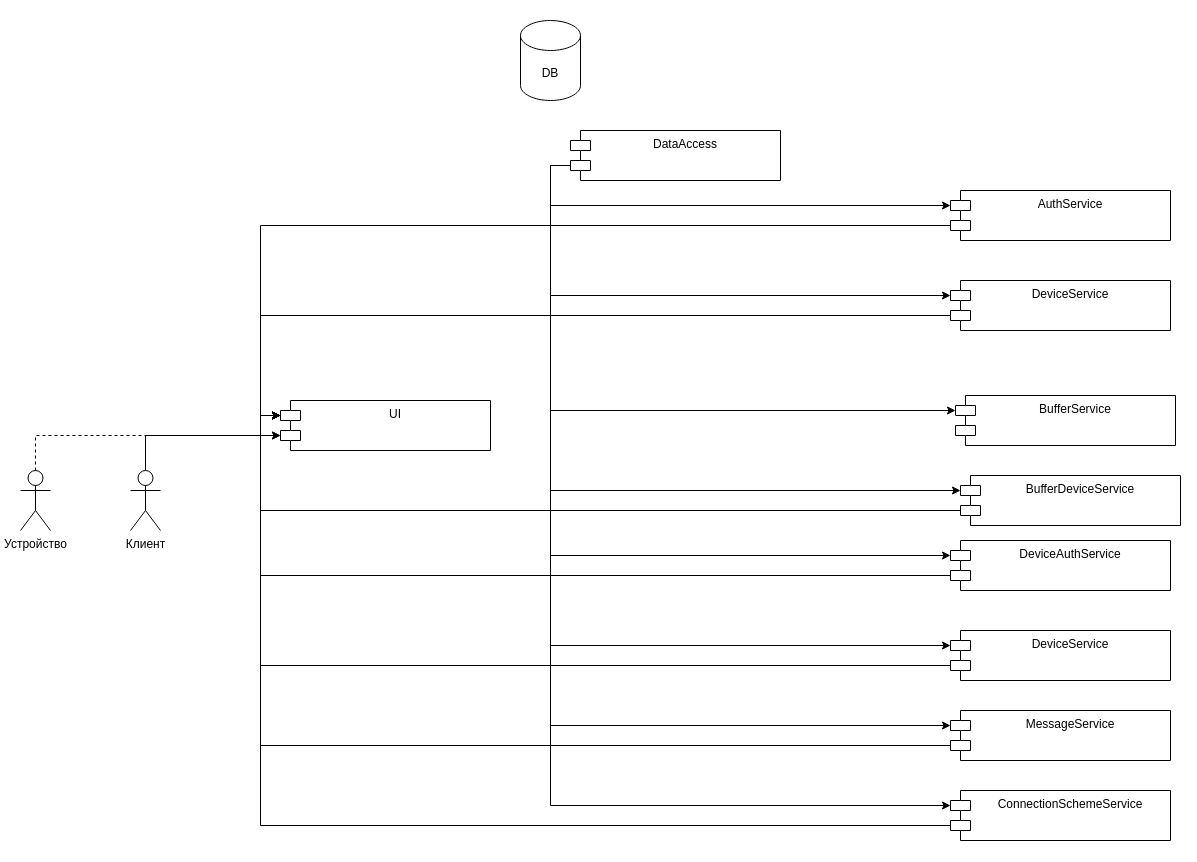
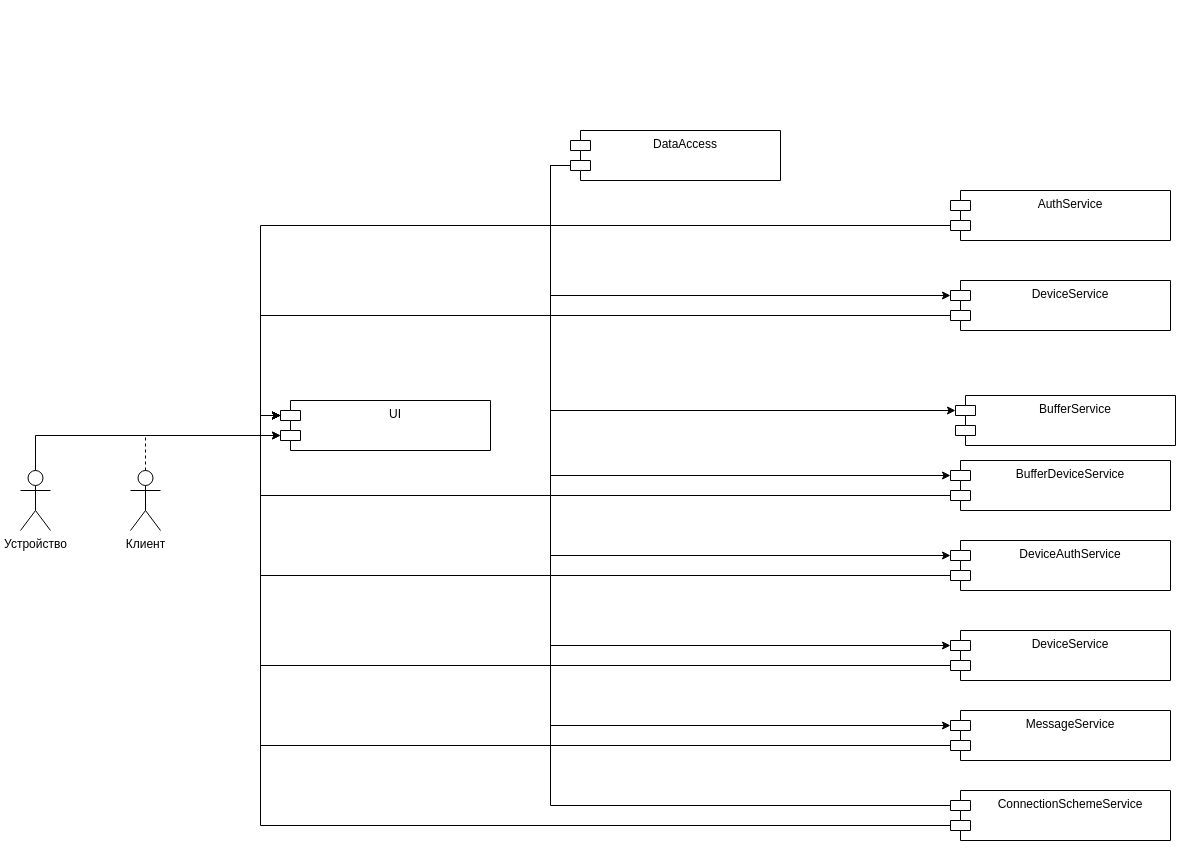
  <mxCell id="0" />
  <mxCell id="1" parent="0" />
  <mxCell id="2" value="DeviceService" style="shape=module;align=left;spacingLeft=20;align=center;verticalAlign=top;whiteSpace=wrap;html=1;" parent="1" vertex="1"><mxGeometry x="950" y="280" width="220" height="50" as="geometry" /></mxCell>
- <mxCell id="3" value="BufferDeviceService" style="shape=module;align=left;spacingLeft=20;align=center;verticalAlign=top;whiteSpace=wrap;html=1;" parent="1" vertex="1"><mxGeometry x="960" y="475" width="220" height="50" as="geometry" /></mxCell>
+ <mxCell id="3" value="BufferDeviceService" style="shape=module;align=left;spacingLeft=20;align=center;verticalAlign=top;whiteSpace=wrap;html=1;" parent="1" vertex="1"><mxGeometry x="950" y="460" width="220" height="50" as="geometry" /></mxCell>
  <mxCell id="4" value="ConnectionSchemeService" style="shape=module;align=left;spacingLeft=20;align=center;verticalAlign=top;whiteSpace=wrap;html=1;" parent="1" vertex="1"><mxGeometry x="950" y="790" width="220" height="50" as="geometry" /></mxCell>
  <mxCell id="5" value="MessageService" style="shape=module;align=left;spacingLeft=20;align=center;verticalAlign=top;whiteSpace=wrap;html=1;" parent="1" vertex="1"><mxGeometry x="950" y="710" width="220" height="50" as="geometry" /></mxCell>
  <mxCell id="6" value="DeviceService&lt;div&gt;&lt;br&gt;&lt;/div&gt;" style="shape=module;align=left;spacingLeft=20;align=center;verticalAlign=top;whiteSpace=wrap;html=1;" parent="1" vertex="1"><mxGeometry x="950" y="630" width="220" height="50" as="geometry" /></mxCell>
  <mxCell id="7" value="DeviceAuthService" style="shape=module;align=left;spacingLeft=20;align=center;verticalAlign=top;whiteSpace=wrap;html=1;" parent="1" vertex="1"><mxGeometry x="950" y="540" width="220" height="50" as="geometry" /></mxCell>
  <mxCell id="8" value="AuthService&lt;div&gt;&lt;span style=&quot;white-space: pre;&quot;&gt;&#09;&lt;/span&gt;&lt;br&gt;&lt;/div&gt;" style="shape=module;align=left;spacingLeft=20;align=center;verticalAlign=top;whiteSpace=wrap;html=1;" parent="1" vertex="1"><mxGeometry x="950" y="190" width="220" height="50" as="geometry" /></mxCell>
  <mxCell id="9" value="BufferService" style="shape=module;align=left;spacingLeft=20;align=center;verticalAlign=top;whiteSpace=wrap;html=1;" parent="1" vertex="1"><mxGeometry x="955" y="395" width="220" height="50" as="geometry" /></mxCell>
- <mxCell id="10" value="DB" style="shape=cylinder3;whiteSpace=wrap;html=1;boundedLbl=1;backgroundOutline=1;size=15;" parent="1" vertex="1"><mxGeometry x="520" y="20" width="60" height="80" as="geometry" /></mxCell>
- <mxCell id="11" style="edgeStyle=orthogonalEdgeStyle;rounded=0;orthogonalLoop=1;jettySize=auto;html=1;exitX=0;exitY=0;exitDx=0;exitDy=35;exitPerimeter=0;entryX=0;entryY=0;entryDx=0;entryDy=15;entryPerimeter=0;" parent="1" source="12" target="8" edge="1"><mxGeometry relative="1" as="geometry"><mxPoint x="1200" y="150" as="targetPoint" /></mxGeometry></mxCell>
  <mxCell id="12" value="DataAccess" style="shape=module;align=left;spacingLeft=20;align=center;verticalAlign=top;whiteSpace=wrap;html=1;" parent="1" vertex="1"><mxGeometry x="570" width="210" height="50" as="geometry" y="130" /></mxCell>
  <mxCell id="13" style="edgeStyle=orthogonalEdgeStyle;rounded=0;orthogonalLoop=1;jettySize=auto;html=1;exitX=0;exitY=0;exitDx=0;exitDy=35;exitPerimeter=0;entryX=0;entryY=0;entryDx=0;entryDy=15;entryPerimeter=0;" parent="1" source="12" target="2" edge="1"><mxGeometry relative="1" as="geometry" /></mxCell>
  <mxCell id="14" style="edgeStyle=orthogonalEdgeStyle;rounded=0;orthogonalLoop=1;jettySize=auto;html=1;exitX=0;exitY=0;exitDx=0;exitDy=35;exitPerimeter=0;entryX=0;entryY=0;entryDx=0;entryDy=15;entryPerimeter=0;" parent="1" source="12" target="9" edge="1"><mxGeometry relative="1" as="geometry" /></mxCell>
  <mxCell id="15" style="edgeStyle=orthogonalEdgeStyle;rounded=0;orthogonalLoop=1;jettySize=auto;html=1;exitX=0;exitY=0;exitDx=0;exitDy=35;exitPerimeter=0;entryX=0;entryY=0;entryDx=0;entryDy=15;entryPerimeter=0;" parent="1" source="12" target="3" edge="1"><mxGeometry relative="1" as="geometry" /></mxCell>
  <mxCell id="16" style="edgeStyle=orthogonalEdgeStyle;rounded=0;orthogonalLoop=1;jettySize=auto;html=1;exitX=0;exitY=0;exitDx=0;exitDy=35;exitPerimeter=0;entryX=0;entryY=0;entryDx=0;entryDy=15;entryPerimeter=0;" parent="1" source="12" target="7" edge="1"><mxGeometry relative="1" as="geometry" /></mxCell>
  <mxCell id="17" style="edgeStyle=orthogonalEdgeStyle;rounded=0;orthogonalLoop=1;jettySize=auto;html=1;exitX=0;exitY=0;exitDx=0;exitDy=35;exitPerimeter=0;entryX=0;entryY=0;entryDx=0;entryDy=15;entryPerimeter=0;" parent="1" source="12" target="6" edge="1"><mxGeometry relative="1" as="geometry" /></mxCell>
  <mxCell id="18" style="edgeStyle=orthogonalEdgeStyle;rounded=0;orthogonalLoop=1;jettySize=auto;html=1;exitX=0;exitY=0;exitDx=0;exitDy=35;exitPerimeter=0;entryX=0;entryY=0;entryDx=0;entryDy=15;entryPerimeter=0;" parent="1" source="12" target="5" edge="1"><mxGeometry relative="1" as="geometry" /></mxCell>
- <mxCell id="19" style="edgeStyle=orthogonalEdgeStyle;rounded=0;orthogonalLoop=1;jettySize=auto;html=1;exitX=0;exitY=0;exitDx=0;exitDy=35;exitPerimeter=0;entryX=0;entryY=0;entryDx=0;entryDy=15;entryPerimeter=0;" parent="1" source="12" target="4" edge="1"><mxGeometry relative="1" as="geometry" /></mxCell>
+ <mxCell id="19" style="edgeStyle=orthogonalEdgeStyle;rounded=0;orthogonalLoop=1;jettySize=auto;html=1;exitX=0;exitY=0;exitDx=0;exitDy=35;exitPerimeter=0;entryX=0;entryY=0;entryDx=0;entryDy=15;entryPerimeter=0;endArrow=none;" parent="1" source="12" target="4" edge="1"><mxGeometry relative="1" as="geometry" /></mxCell>
  <mxCell id="20" value="Клиент" style="shape=umlActor;verticalLabelPosition=bottom;verticalAlign=top;html=1;" parent="1" vertex="1"><mxGeometry x="130" y="470" width="30" height="60" as="geometry" /></mxCell>
  <mxCell id="21" value="Устройство" style="shape=umlActor;verticalLabelPosition=bottom;verticalAlign=top;html=1;" parent="1" vertex="1"><mxGeometry x="20" y="470" width="30" height="60" as="geometry" /></mxCell>
  <mxCell id="22" value="UI" style="shape=module;align=left;spacingLeft=20;align=center;verticalAlign=top;whiteSpace=wrap;html=1;" parent="1" vertex="1"><mxGeometry x="280" y="400" width="210" height="50" as="geometry" /></mxCell>
  <mxCell id="23" style="edgeStyle=orthogonalEdgeStyle;rounded=0;orthogonalLoop=1;jettySize=auto;html=1;exitX=0;exitY=0;exitDx=0;exitDy=35;exitPerimeter=0;entryX=0;entryY=0;entryDx=0;entryDy=15;entryPerimeter=0;" parent="1" source="8" target="22" edge="1"><mxGeometry relative="1" as="geometry" /></mxCell>
  <mxCell id="24" style="edgeStyle=orthogonalEdgeStyle;rounded=0;orthogonalLoop=1;jettySize=auto;html=1;exitX=0;exitY=0;exitDx=0;exitDy=35;exitPerimeter=0;entryX=0;entryY=0;entryDx=0;entryDy=15;entryPerimeter=0;" parent="1" source="2" target="22" edge="1"><mxGeometry relative="1" as="geometry" /></mxCell>
  <mxCell id="25" style="edgeStyle=orthogonalEdgeStyle;rounded=0;orthogonalLoop=1;jettySize=auto;html=1;exitX=0;exitY=0;exitDx=0;exitDy=35;exitPerimeter=0;entryX=0;entryY=0;entryDx=0;entryDy=15;entryPerimeter=0;" parent="1" source="3" target="22" edge="1"><mxGeometry relative="1" as="geometry" /></mxCell>
  <mxCell id="26" style="edgeStyle=orthogonalEdgeStyle;rounded=0;orthogonalLoop=1;jettySize=auto;html=1;exitX=0;exitY=0;exitDx=0;exitDy=35;exitPerimeter=0;entryX=0;entryY=0;entryDx=0;entryDy=15;entryPerimeter=0;" parent="1" source="7" target="22" edge="1"><mxGeometry relative="1" as="geometry" /></mxCell>
  <mxCell id="27" style="edgeStyle=orthogonalEdgeStyle;rounded=0;orthogonalLoop=1;jettySize=auto;html=1;exitX=0;exitY=0;exitDx=0;exitDy=35;exitPerimeter=0;entryX=0;entryY=0;entryDx=0;entryDy=15;entryPerimeter=0;" parent="1" source="6" target="22" edge="1"><mxGeometry relative="1" as="geometry" /></mxCell>
  <mxCell id="28" style="edgeStyle=orthogonalEdgeStyle;rounded=0;orthogonalLoop=1;jettySize=auto;html=1;exitX=0;exitY=0;exitDx=0;exitDy=35;exitPerimeter=0;entryX=0;entryY=0;entryDx=0;entryDy=15;entryPerimeter=0;" parent="1" source="5" target="22" edge="1"><mxGeometry relative="1" as="geometry" /></mxCell>
  <mxCell id="29" style="edgeStyle=orthogonalEdgeStyle;rounded=0;orthogonalLoop=1;jettySize=auto;html=1;exitX=0;exitY=0;exitDx=0;exitDy=35;exitPerimeter=0;entryX=0;entryY=0;entryDx=0;entryDy=15;entryPerimeter=0;" parent="1" source="4" target="22" edge="1"><mxGeometry relative="1" as="geometry" /></mxCell>
- <mxCell id="30" style="edgeStyle=orthogonalEdgeStyle;rounded=0;orthogonalLoop=1;jettySize=auto;html=1;exitX=0.5;exitY=0;exitDx=0;exitDy=0;exitPerimeter=0;entryX=0;entryY=0;entryDx=0;entryDy=35;entryPerimeter=0;" parent="1" source="20" target="22" edge="1"><mxGeometry relative="1" as="geometry" /></mxCell>
- <mxCell id="31" style="edgeStyle=orthogonalEdgeStyle;rounded=0;orthogonalLoop=1;jettySize=auto;html=1;exitX=0.5;exitY=0;exitDx=0;exitDy=0;exitPerimeter=0;entryX=0;entryY=0;entryDx=0;entryDy=35;entryPerimeter=0;dashed=1;" parent="1" source="21" target="22" edge="1"><mxGeometry relative="1" as="geometry" /></mxCell>
+ <mxCell id="30" style="edgeStyle=orthogonalEdgeStyle;rounded=0;orthogonalLoop=1;jettySize=auto;html=1;exitX=0.5;exitY=0;exitDx=0;exitDy=0;exitPerimeter=0;entryX=0;entryY=0;entryDx=0;entryDy=35;entryPerimeter=0;dashed=1;" parent="1" source="20" target="22" edge="1"><mxGeometry relative="1" as="geometry" /></mxCell>
+ <mxCell id="31" style="edgeStyle=orthogonalEdgeStyle;rounded=0;orthogonalLoop=1;jettySize=auto;html=1;exitX=0.5;exitY=0;exitDx=0;exitDy=0;exitPerimeter=0;entryX=0;entryY=0;entryDx=0;entryDy=35;entryPerimeter=0;" parent="1" source="21" target="22" edge="1"><mxGeometry relative="1" as="geometry" /></mxCell>
